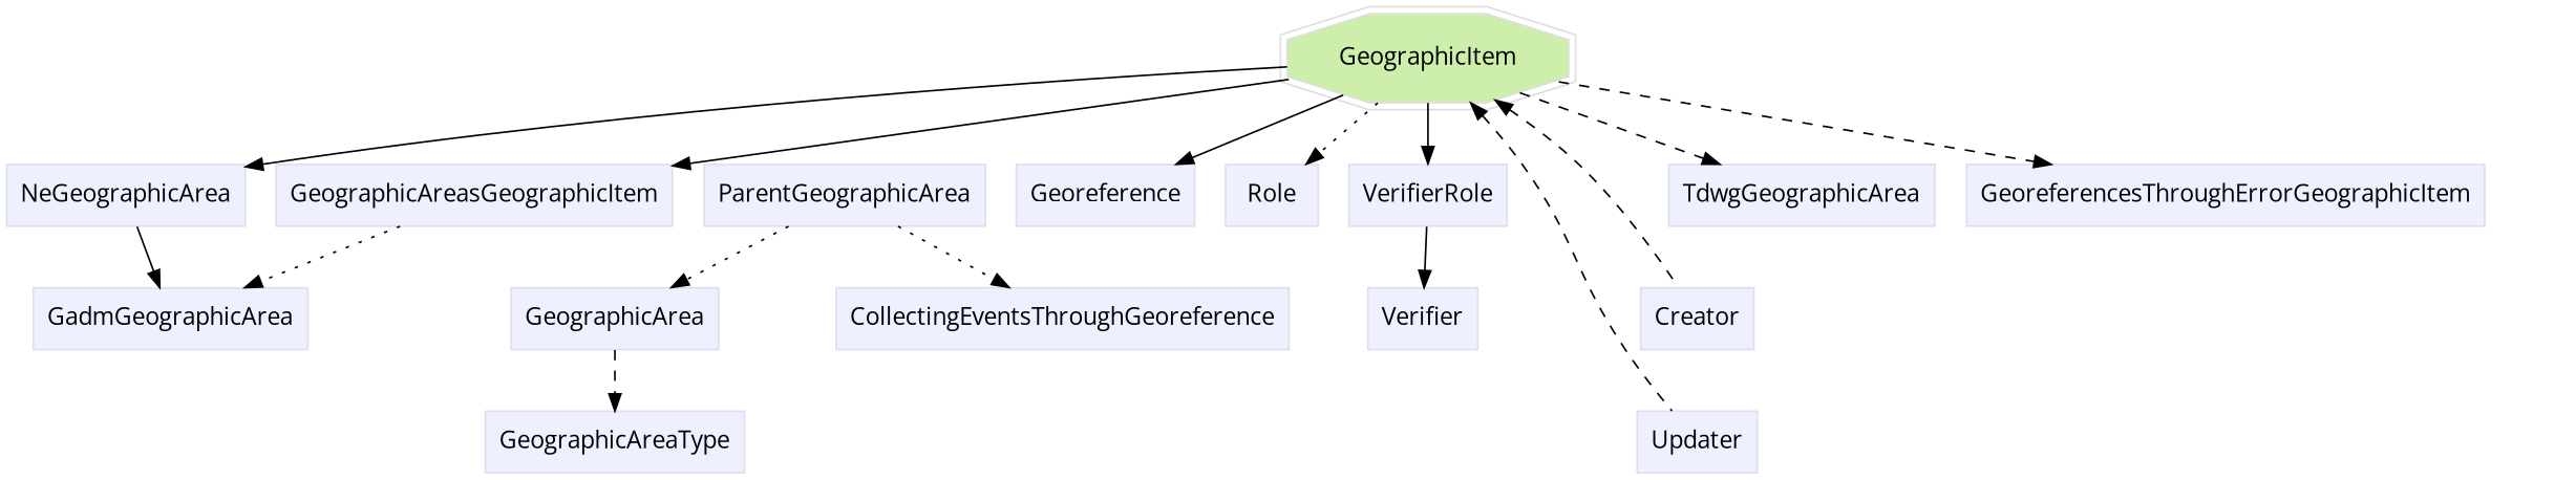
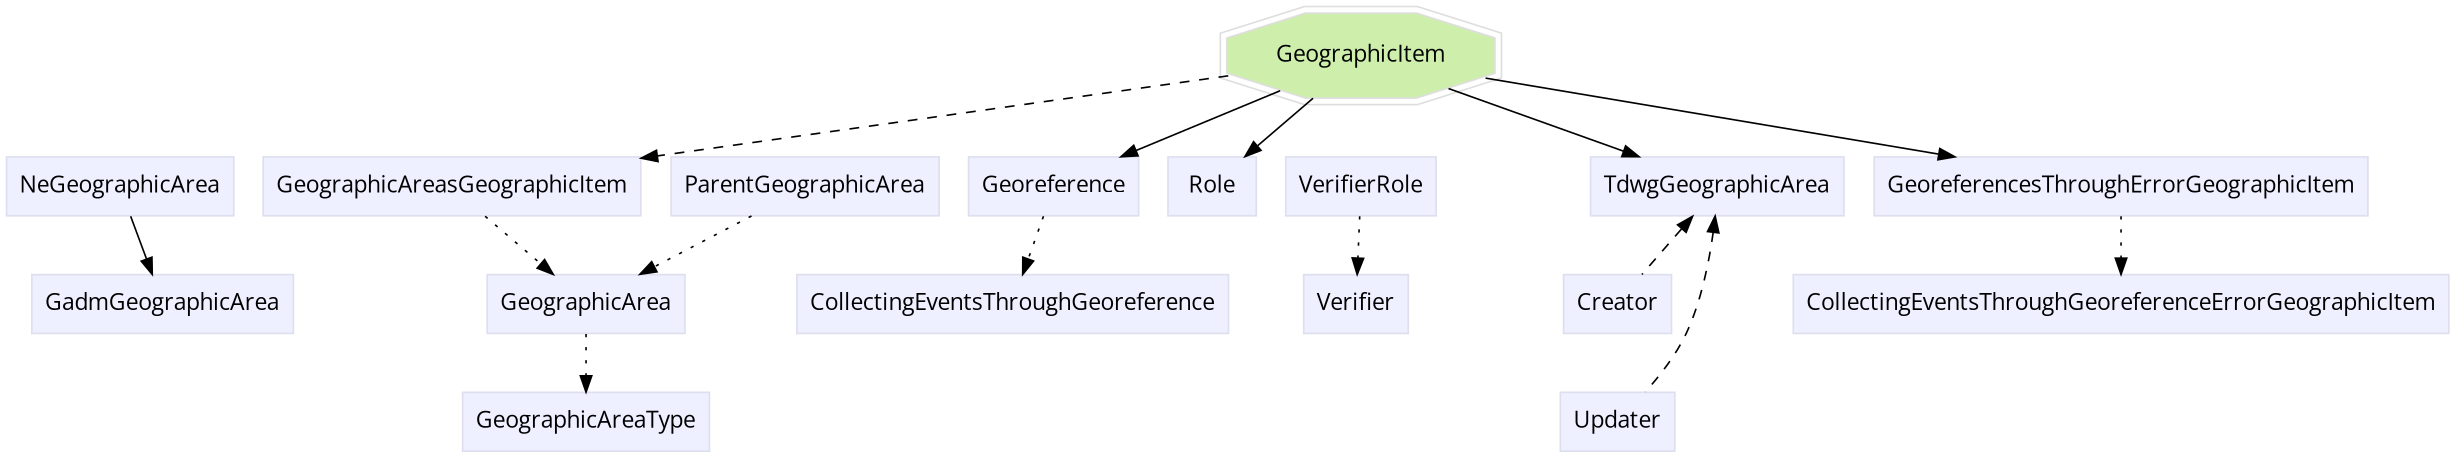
  digraph {
    fontname="Open Sans"
    rankdir=TB
    node [color="#dddeee" fillcolor="#eeefff" fontname="Open Sans" group=supporting shape=box style=filled]
    edge [fontname="Open Sans"]
    n1 [color="#dedede" fillcolor="#cdefab" group=target height=0.61111 label=GeographicItem shape=doubleoctagon width=2.163]
    n2 [height=0.5 label=GeoreferencesThroughErrorGeographicItem width=3.5833]
+   n3 [height=0.5 label=CollectingEventsThroughGeoreferenceErrorGeographicItem width=4.8056]
    n4 [height=0.5 label=Georeference width=1.2361]
    n5 [height=0.5 label=CollectingEventsThroughGeoreference width=3.1806]
    n6 [height=0.5 label=GadmGeographicArea width=1.9444]
    n7 [height=0.5 label=GeographicArea width=1.4722]
    n8 [height=0.5 label=GeographicAreaType width=1.8611]
    n9 [height=0.5 label=GeographicAreasGeographicItem width=2.7778]
    n10 [height=0.5 label=NeGeographicArea width=1.6944]
    n11 [height=0.5 label=ParentGeographicArea width=1.9444]
    n12 [height=0.5 label=Role width=0.75]
    n13 [height=0.5 label=TdwgGeographicArea width=1.9028]
    n14 [height=0.5 label=VerifierRole width=1.1528]
    n15 [height=0.5 label=Verifier width=0.79167]
    n16 [height=0.5 label=Creator width=0.79167]
    n17 [height=0.5 label=Updater width=0.83333]
    subgraph sub_1 {
    }
    subgraph sub_2 {
      rank=min
    }
    subgraph sub_3 {
      n1
      n2
+     n3
      n4
      n5
      n6
      n7
      n8
      n9
      n10
      n11
      n12
      n13
      n14
      n15
      n16
      n17
    }
-   n1 -> n2 [style=dashed]
+   n1 -> n2
    n1 -> n4
-   n1 -> n9
-   n1 -> n10
-   n1 -> n12 [style=dotted]
-   n1 -> n13 [style=dashed]
-   n1 -> n14
-   n1 -> n16 [dir=back style=dashed]
-   n1 -> n17 [dir=back style=dashed]
-   n11 -> n5 [style=dotted]
-   n7 -> n8 [style=dashed]
-   n9 -> n6 [style=dotted]
+   n1 -> n9 [style=dashed]
+   n1 -> n12
+   n1 -> n13
+   n13 -> n16 [dir=back style=dashed]
+   n13 -> n17 [dir=back style=dashed]
+   n2 -> n3 [style=dotted]
+   n4 -> n5 [style=dotted]
+   n7 -> n8 [style=dotted]
+   n9 -> n7 [style=dotted]
    n10 -> n6
    n11 -> n7 [style=dotted]
    n12 -> n15 [style=invis]
-   n14 -> n15 [style=solid]
+   n14 -> n15 [style=dotted]
    n16 -> n17 [style=invis]
  }
